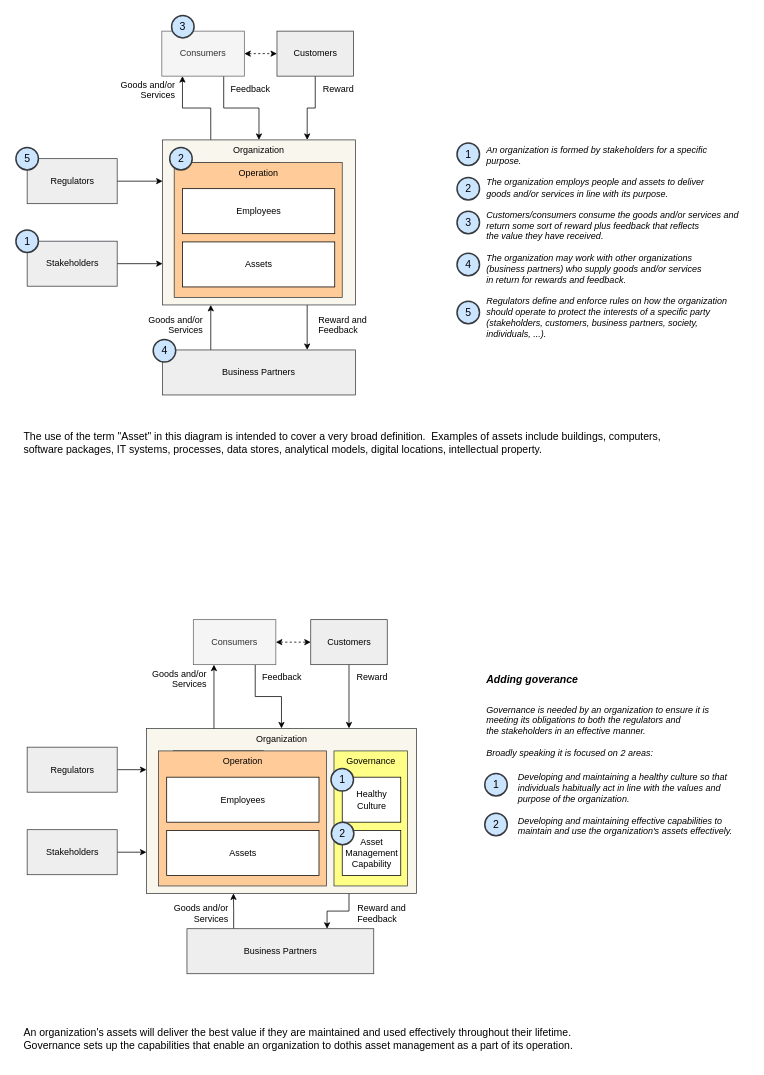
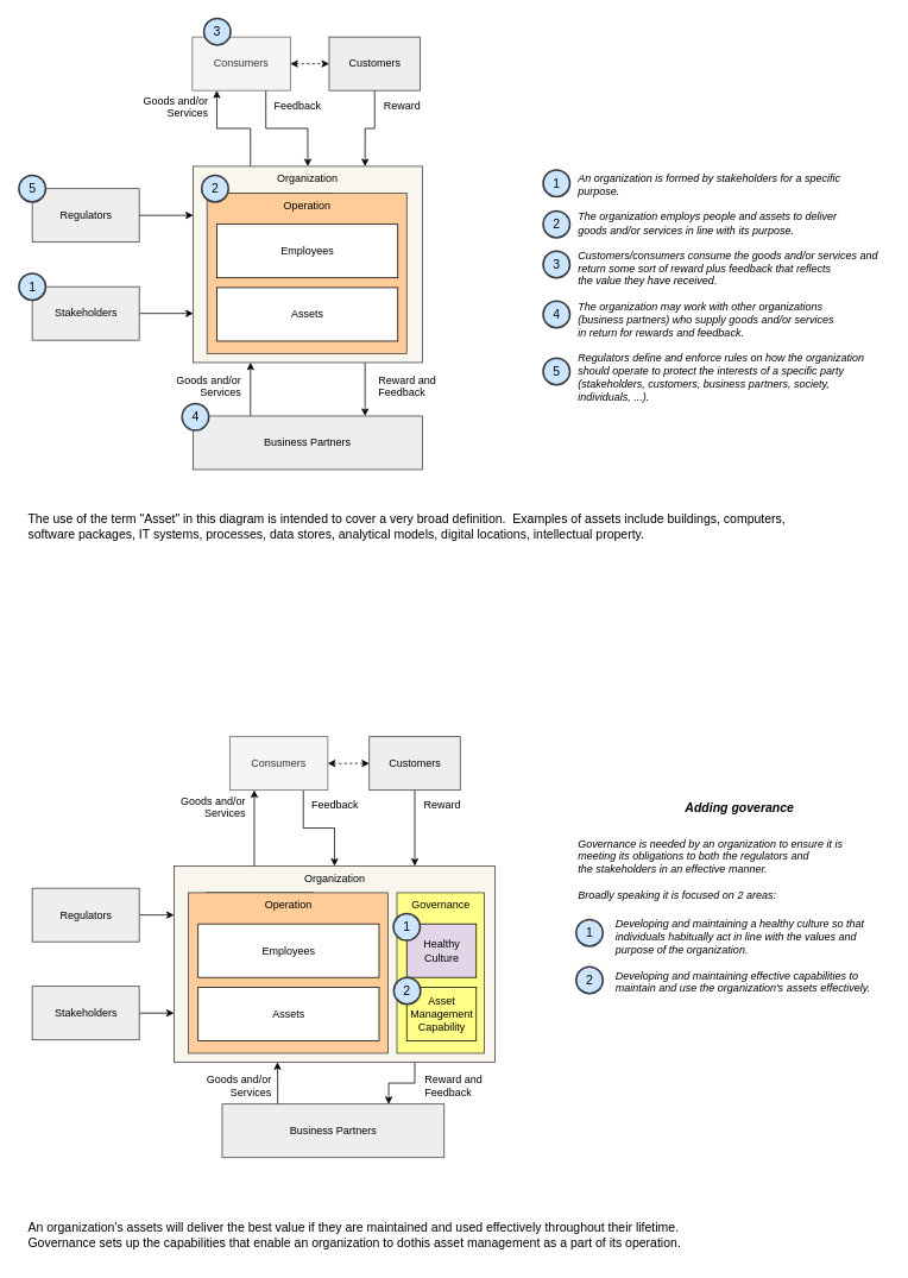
  <mxCell id="0" />
  <mxCell id="1" parent="0" />
  <mxCell id="2" style="edgeStyle=orthogonalEdgeStyle;rounded=0;orthogonalLoop=1;jettySize=auto;html=1;exitX=0.5;exitY=1;exitDx=0;exitDy=0;entryX=0.75;entryY=0;entryDx=0;entryDy=0;startArrow=none;startFill=0;strokeColor=#000000;fontSize=13;" parent="1" source="3" target="25" edge="1"><mxGeometry relative="1" as="geometry" /></mxCell>
  <mxCell id="3" value="Customers" style="rounded=0;whiteSpace=wrap;html=1;strokeColor=#36393d;strokeWidth=1;fillColor=#eeeeee;align=center;spacingRight=0;" parent="1" vertex="1"><mxGeometry x="368.5" y="41" width="102" height="60" as="geometry" /></mxCell>
  <mxCell id="4" value="Asset Management" style="rounded=0;whiteSpace=wrap;html=1;strokeColor=#000000;strokeWidth=1;" parent="1" vertex="1"><mxGeometry x="231.5" y="1090.5" width="120" height="60" as="geometry" /></mxCell>
  <mxCell id="5" style="edgeStyle=orthogonalEdgeStyle;rounded=0;orthogonalLoop=1;jettySize=auto;html=1;exitX=0.75;exitY=1;exitDx=0;exitDy=0;entryX=0.75;entryY=0;entryDx=0;entryDy=0;startArrow=none;startFill=0;strokeColor=#000000;" parent="1" source="6" target="10" edge="1"><mxGeometry relative="1" as="geometry" /></mxCell>
  <mxCell id="6" value="Organization" style="rounded=0;whiteSpace=wrap;html=1;strokeColor=#36393d;strokeWidth=1;verticalAlign=top;fillColor=#f9f7ed;" parent="1" vertex="1"><mxGeometry x="194.5" y="970.5" width="360" height="220" as="geometry" /></mxCell>
  <mxCell id="7" value="Culture" style="rounded=0;whiteSpace=wrap;html=1;strokeColor=#000000;strokeWidth=1;" parent="1" vertex="1"><mxGeometry x="230.5" y="1000.5" width="120" height="60" as="geometry" /></mxCell>
  <mxCell id="8" value="Operation" style="rounded=0;whiteSpace=wrap;html=1;strokeColor=#36393d;strokeWidth=1;verticalAlign=top;fillColor=#ffcc99;" parent="1" vertex="1"><mxGeometry x="210.5" y="1000.5" width="224" height="180" as="geometry" /></mxCell>
  <mxCell id="9" style="edgeStyle=orthogonalEdgeStyle;rounded=0;orthogonalLoop=1;jettySize=auto;html=1;exitX=0.25;exitY=0;exitDx=0;exitDy=0;entryX=0.322;entryY=1;entryDx=0;entryDy=0;entryPerimeter=0;startArrow=none;startFill=0;strokeColor=#000000;" parent="1" source="10" target="6" edge="1"><mxGeometry relative="1" as="geometry" /></mxCell>
  <mxCell id="10" value="Business Partners" style="rounded=0;whiteSpace=wrap;html=1;strokeColor=#36393d;strokeWidth=1;fillColor=#eeeeee;" parent="1" vertex="1"><mxGeometry x="248.5" y="1237.5" width="249" height="60" as="geometry" /></mxCell>
  <mxCell id="11" style="edgeStyle=orthogonalEdgeStyle;rounded=0;orthogonalLoop=1;jettySize=auto;html=1;exitX=1;exitY=0.5;exitDx=0;exitDy=0;entryX=0;entryY=0.75;entryDx=0;entryDy=0;strokeColor=#000000;" parent="1" source="12" target="6" edge="1"><mxGeometry relative="1" as="geometry" /></mxCell>
  <mxCell id="12" value="Stakeholders&lt;br&gt;" style="rounded=0;whiteSpace=wrap;html=1;strokeColor=#36393d;strokeWidth=1;fillColor=#eeeeee;" parent="1" vertex="1"><mxGeometry x="35.5" y="1105.5" width="120" height="60" as="geometry" /></mxCell>
  <mxCell id="13" style="edgeStyle=orthogonalEdgeStyle;rounded=0;orthogonalLoop=1;jettySize=auto;html=1;exitX=1;exitY=0.5;exitDx=0;exitDy=0;entryX=0;entryY=0.25;entryDx=0;entryDy=0;strokeColor=#000000;" parent="1" source="14" target="6" edge="1"><mxGeometry relative="1" as="geometry" /></mxCell>
  <mxCell id="14" value="Regulators&lt;br&gt;" style="rounded=0;whiteSpace=wrap;html=1;strokeColor=#36393d;strokeWidth=1;fillColor=#eeeeee;" parent="1" vertex="1"><mxGeometry x="35.5" y="995.5" width="120" height="60" as="geometry" /></mxCell>
  <mxCell id="15" value="Employees" style="rounded=0;whiteSpace=wrap;html=1;strokeColor=#000000;strokeWidth=1;" parent="1" vertex="1"><mxGeometry x="221.5" y="1035.5" width="203" height="60" as="geometry" /></mxCell>
  <mxCell id="16" value="Assets&lt;br&gt;" style="rounded=0;whiteSpace=wrap;html=1;strokeColor=#000000;strokeWidth=1;" parent="1" vertex="1"><mxGeometry x="221.5" y="1106.5" width="203" height="60" as="geometry" /></mxCell>
  <mxCell id="17" value="Governance" style="rounded=0;whiteSpace=wrap;html=1;strokeColor=#36393d;strokeWidth=1;verticalAlign=top;fillColor=#ffff88;" parent="1" vertex="1"><mxGeometry x="444.5" y="1000.5" width="98" height="180" as="geometry" /></mxCell>
- <mxCell id="18" value="Healthy&lt;br&gt;Culture" style="rounded=0;whiteSpace=wrap;html=1;strokeColor=#000000;strokeWidth=1;" parent="1" vertex="1"><mxGeometry x="455.5" y="1035.5" width="78" height="60" as="geometry" /></mxCell>
- <mxCell id="19" value="Asset&lt;br&gt;Management&lt;br&gt;Capability&lt;br&gt;" style="rounded=0;whiteSpace=wrap;html=1;strokeColor=#000000;strokeWidth=1;" parent="1" vertex="1"><mxGeometry x="455.5" y="1106.5" width="78" height="60" as="geometry" /></mxCell>
+ <mxCell id="18" value="Healthy&lt;br&gt;Culture" style="rounded=0;whiteSpace=wrap;html=1;strokeColor=#000000;strokeWidth=1;fillColor=#e1d5e7;" parent="1" vertex="1"><mxGeometry x="455.5" y="1035.5" width="78" height="60" as="geometry" /></mxCell>
+ <mxCell id="19" value="Asset&lt;br&gt;Management&lt;br&gt;Capability&lt;br&gt;" style="rounded=0;whiteSpace=wrap;html=1;strokeColor=#000000;strokeWidth=1;fillColor=#ffff88;" parent="1" vertex="1"><mxGeometry x="455.5" y="1106.5" width="78" height="60" as="geometry" /></mxCell>
  <mxCell id="20" value="Goods and/or&lt;br&gt;Services&lt;br&gt;" style="text;html=1;resizable=0;points=[];autosize=1;align=right;verticalAlign=top;spacingTop=-4;" parent="1" vertex="1"><mxGeometry x="214.5" y="1200.5" width="90" height="30" as="geometry" /></mxCell>
  <mxCell id="21" value="Reward and&lt;br&gt;Feedback&lt;br&gt;" style="text;html=1;resizable=0;points=[];autosize=1;align=left;verticalAlign=top;spacingTop=-4;" parent="1" vertex="1"><mxGeometry x="473.5" y="1200.5" width="80" height="30" as="geometry" /></mxCell>
  <mxCell id="22" value="Asset Management" style="rounded=0;whiteSpace=wrap;html=1;strokeColor=#000000;strokeWidth=1;" parent="1" vertex="1"><mxGeometry x="252.5" y="306" width="120" height="60" as="geometry" /></mxCell>
  <mxCell id="23" style="edgeStyle=orthogonalEdgeStyle;rounded=0;orthogonalLoop=1;jettySize=auto;html=1;exitX=0.25;exitY=0;exitDx=0;exitDy=0;entryX=0.25;entryY=1;entryDx=0;entryDy=0;strokeColor=#000000;" parent="1" source="25" target="31" edge="1"><mxGeometry relative="1" as="geometry" /></mxCell>
  <mxCell id="24" style="edgeStyle=orthogonalEdgeStyle;rounded=0;orthogonalLoop=1;jettySize=auto;html=1;exitX=0.75;exitY=1;exitDx=0;exitDy=0;entryX=0.75;entryY=0;entryDx=0;entryDy=0;startArrow=none;startFill=0;strokeColor=#000000;" parent="1" source="25" target="34" edge="1"><mxGeometry relative="1" as="geometry" /></mxCell>
  <mxCell id="25" value="Organization" style="rounded=0;whiteSpace=wrap;html=1;strokeColor=#36393d;strokeWidth=1;verticalAlign=top;fillColor=#f9f7ed;" parent="1" vertex="1"><mxGeometry x="216" y="186" width="257" height="220" as="geometry" /></mxCell>
  <mxCell id="26" value="Culture" style="rounded=0;whiteSpace=wrap;html=1;strokeColor=#000000;strokeWidth=1;" parent="1" vertex="1"><mxGeometry x="251.5" y="216" width="120" height="60" as="geometry" /></mxCell>
  <mxCell id="27" value="Operation" style="rounded=0;whiteSpace=wrap;html=1;strokeColor=#36393d;strokeWidth=1;verticalAlign=top;fillColor=#ffcc99;" parent="1" vertex="1"><mxGeometry x="231.5" y="216" width="224" height="180" as="geometry" /></mxCell>
  <mxCell id="28" value="Goods and/or&lt;br&gt;Services&lt;br&gt;" style="text;html=1;resizable=0;points=[];autosize=1;align=right;verticalAlign=top;spacingTop=-4;" parent="1" vertex="1"><mxGeometry x="143.5" y="103" width="90" height="30" as="geometry" /></mxCell>
  <mxCell id="29" style="edgeStyle=orthogonalEdgeStyle;rounded=0;orthogonalLoop=1;jettySize=auto;html=1;exitX=0.75;exitY=1;exitDx=0;exitDy=0;entryX=0.5;entryY=0;entryDx=0;entryDy=0;strokeColor=#000000;" parent="1" source="31" target="25" edge="1"><mxGeometry relative="1" as="geometry" /></mxCell>
  <mxCell id="30" style="edgeStyle=orthogonalEdgeStyle;rounded=0;orthogonalLoop=1;jettySize=auto;html=1;exitX=1;exitY=0.5;exitDx=0;exitDy=0;entryX=0;entryY=0.5;entryDx=0;entryDy=0;startArrow=classic;startFill=1;strokeColor=#000000;fontSize=13;dashed=1;" parent="1" source="31" target="3" edge="1"><mxGeometry relative="1" as="geometry" /></mxCell>
  <mxCell id="31" value="Consumers" style="rounded=0;whiteSpace=wrap;html=1;strokeColor=#666666;strokeWidth=1;fillColor=#f5f5f5;fontColor=#333333;" parent="1" vertex="1"><mxGeometry x="215" y="41" width="110" height="60" as="geometry" /></mxCell>
  <mxCell id="32" value="Feedback&lt;br&gt;" style="text;html=1;resizable=0;points=[];autosize=1;align=left;verticalAlign=top;spacingTop=-4;" parent="1" vertex="1"><mxGeometry x="304.5" y="108" width="70" height="20" as="geometry" /></mxCell>
  <mxCell id="33" style="edgeStyle=orthogonalEdgeStyle;rounded=0;orthogonalLoop=1;jettySize=auto;html=1;exitX=0.25;exitY=0;exitDx=0;exitDy=0;entryX=0.25;entryY=1;entryDx=0;entryDy=0;startArrow=none;startFill=0;strokeColor=#000000;" parent="1" source="34" target="25" edge="1"><mxGeometry relative="1" as="geometry" /></mxCell>
  <mxCell id="34" value="Business Partners" style="rounded=0;whiteSpace=wrap;html=1;strokeColor=#36393d;strokeWidth=1;fillColor=#eeeeee;" parent="1" vertex="1"><mxGeometry x="216" y="466" width="257" height="60" as="geometry" /></mxCell>
  <mxCell id="35" style="edgeStyle=orthogonalEdgeStyle;rounded=0;orthogonalLoop=1;jettySize=auto;html=1;exitX=1;exitY=0.5;exitDx=0;exitDy=0;entryX=0;entryY=0.75;entryDx=0;entryDy=0;strokeColor=#000000;" parent="1" source="36" target="25" edge="1"><mxGeometry relative="1" as="geometry" /></mxCell>
  <mxCell id="36" value="Stakeholders&lt;br&gt;" style="rounded=0;whiteSpace=wrap;html=1;strokeColor=#36393d;strokeWidth=1;fillColor=#eeeeee;" parent="1" vertex="1"><mxGeometry x="35.5" y="321" width="120" height="60" as="geometry" /></mxCell>
  <mxCell id="37" style="edgeStyle=orthogonalEdgeStyle;rounded=0;orthogonalLoop=1;jettySize=auto;html=1;exitX=1;exitY=0.5;exitDx=0;exitDy=0;entryX=0;entryY=0.25;entryDx=0;entryDy=0;strokeColor=#000000;" parent="1" source="38" target="25" edge="1"><mxGeometry relative="1" as="geometry" /></mxCell>
  <mxCell id="38" value="Regulators&lt;br&gt;" style="rounded=0;whiteSpace=wrap;html=1;strokeColor=#36393d;strokeWidth=1;fillColor=#eeeeee;" parent="1" vertex="1"><mxGeometry x="35.5" y="211" width="120" height="60" as="geometry" /></mxCell>
  <mxCell id="39" value="Employees" style="rounded=0;whiteSpace=wrap;html=1;strokeColor=#000000;strokeWidth=1;" parent="1" vertex="1"><mxGeometry x="242.5" y="251" width="203" height="60" as="geometry" /></mxCell>
  <mxCell id="40" value="Assets&lt;br&gt;" style="rounded=0;whiteSpace=wrap;html=1;strokeColor=#000000;strokeWidth=1;" parent="1" vertex="1"><mxGeometry x="242.5" y="322" width="203" height="60" as="geometry" /></mxCell>
  <mxCell id="41" value="Goods and/or&lt;br&gt;Services&lt;br&gt;" style="text;html=1;resizable=0;points=[];autosize=1;align=right;verticalAlign=top;spacingTop=-4;" parent="1" vertex="1"><mxGeometry x="180.5" y="416" width="90" height="30" as="geometry" /></mxCell>
  <mxCell id="42" value="Reward and&lt;br&gt;Feedback&lt;br&gt;" style="text;html=1;resizable=0;points=[];autosize=1;align=left;verticalAlign=top;spacingTop=-4;" parent="1" vertex="1"><mxGeometry x="421.5" y="416" width="80" height="30" as="geometry" /></mxCell>
  <mxCell id="43" value="&lt;span&gt;An organization is formed by stakeholders for a specific&lt;/span&gt;&lt;br&gt;&lt;span&gt;purpose.&lt;br&gt;&lt;/span&gt;&lt;br&gt;&lt;span&gt;The organization employs people and assets to deliver&lt;br&gt;goods and/or services in line with its purpose.&lt;br&gt;&lt;/span&gt;&lt;br&gt;&lt;span&gt;Customers/consumers consume the goods and/or services and&lt;br&gt;return some sort of reward plus feedback that reflects&lt;br&gt;the value they have received.&lt;br&gt;&lt;/span&gt;&lt;br&gt;&lt;span&gt;The organization may work with other organizations&lt;br&gt;(business partners) who supply goods and/or services&lt;br&gt;in return for rewards and feedback.&lt;br&gt;&lt;/span&gt;&lt;br&gt;&lt;span&gt;Regulators define and enforce rules on how the organization &lt;br&gt;should operate to protect the interests of a specific party &lt;br&gt;(stakeholders, customers, business partners, society,&lt;br&gt;individuals, ...).&lt;/span&gt;&lt;br&gt;" style="text;html=1;resizable=1;points=[];autosize=1;align=left;verticalAlign=top;spacingTop=-4;container=0;imageAspect=0;overflow=visible;fontStyle=2" parent="1" vertex="1"><mxGeometry x="645.5" y="190" width="350" height="250" as="geometry" /></mxCell>
  <mxCell id="44" value="&lt;div style=&quot;text-align: center&quot;&gt;&lt;span&gt;1&lt;/span&gt;&lt;/div&gt;" style="ellipse;whiteSpace=wrap;html=1;aspect=fixed;strokeColor=#36393d;strokeWidth=2;fontSize=14;align=center;fillColor=#cce5ff;" parent="1" vertex="1"><mxGeometry x="608.5" y="190" width="30" height="30" as="geometry" /></mxCell>
  <mxCell id="45" value="&lt;div style=&quot;text-align: center&quot;&gt;&lt;span&gt;2&lt;/span&gt;&lt;/div&gt;" style="ellipse;whiteSpace=wrap;html=1;aspect=fixed;strokeColor=#36393d;strokeWidth=2;fontSize=14;align=center;fillColor=#cce5ff;" parent="1" vertex="1"><mxGeometry x="608.5" y="236" width="30" height="30" as="geometry" /></mxCell>
  <mxCell id="46" value="&lt;div style=&quot;text-align: center&quot;&gt;&lt;span&gt;3&lt;/span&gt;&lt;/div&gt;" style="ellipse;whiteSpace=wrap;html=1;aspect=fixed;strokeColor=#36393d;strokeWidth=2;fontSize=14;align=center;fillColor=#cce5ff;" parent="1" vertex="1"><mxGeometry x="608.5" y="281" width="30" height="30" as="geometry" /></mxCell>
  <mxCell id="47" value="&lt;div style=&quot;text-align: center&quot;&gt;&lt;span&gt;4&lt;/span&gt;&lt;/div&gt;" style="ellipse;whiteSpace=wrap;html=1;aspect=fixed;strokeColor=#36393d;strokeWidth=2;fontSize=14;align=center;fillColor=#cce5ff;" parent="1" vertex="1"><mxGeometry x="608.5" y="337" width="30" height="30" as="geometry" /></mxCell>
  <mxCell id="48" value="&lt;div style=&quot;text-align: center&quot;&gt;&lt;span&gt;5&lt;/span&gt;&lt;/div&gt;" style="ellipse;whiteSpace=wrap;html=1;aspect=fixed;strokeColor=#36393d;strokeWidth=2;fontSize=14;align=center;fillColor=#cce5ff;" parent="1" vertex="1"><mxGeometry x="608.5" y="401" width="30" height="30" as="geometry" /></mxCell>
  <mxCell id="49" value="&lt;div style=&quot;text-align: center&quot;&gt;&lt;span&gt;1&lt;/span&gt;&lt;/div&gt;" style="ellipse;whiteSpace=wrap;html=1;aspect=fixed;strokeColor=#36393d;strokeWidth=2;fontSize=14;align=center;fillColor=#cce5ff;" parent="1" vertex="1"><mxGeometry x="20.5" y="306" width="30" height="30" as="geometry" /></mxCell>
  <mxCell id="50" value="&lt;div style=&quot;text-align: center&quot;&gt;&lt;span&gt;2&lt;/span&gt;&lt;/div&gt;" style="ellipse;whiteSpace=wrap;html=1;aspect=fixed;strokeColor=#36393d;strokeWidth=2;fontSize=14;align=center;fillColor=#cce5ff;" parent="1" vertex="1"><mxGeometry x="225.5" y="196" width="30" height="30" as="geometry" /></mxCell>
  <mxCell id="51" value="&lt;div style=&quot;text-align: center&quot;&gt;&lt;span&gt;3&lt;/span&gt;&lt;/div&gt;" style="ellipse;whiteSpace=wrap;html=1;aspect=fixed;strokeColor=#36393d;strokeWidth=2;fontSize=14;align=center;fillColor=#cce5ff;" parent="1" vertex="1"><mxGeometry x="228" y="20" width="30" height="30" as="geometry" /></mxCell>
  <mxCell id="52" value="&lt;div style=&quot;text-align: center&quot;&gt;&lt;span&gt;4&lt;/span&gt;&lt;/div&gt;" style="ellipse;whiteSpace=wrap;html=1;aspect=fixed;strokeColor=#36393d;strokeWidth=2;fontSize=14;align=center;fillColor=#cce5ff;" parent="1" vertex="1"><mxGeometry x="203.5" y="452" width="30" height="30" as="geometry" /></mxCell>
  <mxCell id="53" value="&lt;div style=&quot;text-align: center&quot;&gt;&lt;span&gt;5&lt;/span&gt;&lt;/div&gt;" style="ellipse;whiteSpace=wrap;html=1;aspect=fixed;strokeColor=#36393d;strokeWidth=2;fontSize=14;align=center;fillColor=#cce5ff;" parent="1" vertex="1"><mxGeometry x="20.5" y="196" width="30" height="30" as="geometry" /></mxCell>
- <mxCell id="54" value="Adding goverance" style="text;html=1;fontStyle=3;fontSize=14;" parent="1" vertex="1"><mxGeometry x="645.5" y="891" width="193" height="30" as="geometry" /></mxCell>
+ <mxCell id="54" value="Adding goverance" style="text;html=1;fontStyle=3;fontSize=14;" parent="1" vertex="1"><mxGeometry x="765.5" y="891" width="193" height="30" as="geometry" /></mxCell>
  <mxCell id="55" value="Governance is needed by an organization to ensure it is&lt;br&gt;meeting its obligations to both the regulators and&lt;br&gt;the stakeholders in an effective manner.&lt;br&gt;&lt;br&gt;Broadly speaking it is focused on 2 areas:&lt;br&gt;" style="text;html=1;resizable=1;points=[];autosize=1;align=left;verticalAlign=top;spacingTop=-4;container=0;imageAspect=0;overflow=visible;fontStyle=2" parent="1" vertex="1"><mxGeometry x="645.5" y="935.5" width="310" height="70" as="geometry" /></mxCell>
  <mxCell id="56" value="Developing and maintaining a healthy culture so that&lt;br&gt;individuals habitually act in line with the values and&lt;br&gt;purpose of the organization.&lt;br&gt;&lt;br&gt;Developing and maintaining effective capabilities to&lt;br&gt;maintain and use the organization's assets effectively.&lt;br&gt;" style="text;html=1;resizable=1;points=[];autosize=1;align=left;verticalAlign=top;spacingTop=-4;container=0;imageAspect=0;overflow=visible;fontStyle=2" parent="1" vertex="1"><mxGeometry x="688" y="1025.5" width="300" height="90" as="geometry" /></mxCell>
  <mxCell id="57" value="&lt;div style=&quot;text-align: center&quot;&gt;&lt;span&gt;1&lt;/span&gt;&lt;/div&gt;" style="ellipse;whiteSpace=wrap;html=1;aspect=fixed;strokeColor=#36393d;strokeWidth=2;fontSize=14;align=center;fillColor=#cce5ff;" parent="1" vertex="1"><mxGeometry x="645.5" y="1030.5" width="30" height="30" as="geometry" /></mxCell>
  <mxCell id="58" value="&lt;div style=&quot;text-align: center&quot;&gt;&lt;span&gt;2&lt;/span&gt;&lt;/div&gt;" style="ellipse;whiteSpace=wrap;html=1;aspect=fixed;strokeColor=#36393d;strokeWidth=2;fontSize=14;align=center;fillColor=#cce5ff;" parent="1" vertex="1"><mxGeometry x="645.5" y="1083.5" width="30" height="30" as="geometry" /></mxCell>
  <mxCell id="59" value="&lt;div style=&quot;text-align: center&quot;&gt;&lt;span&gt;1&lt;/span&gt;&lt;/div&gt;" style="ellipse;whiteSpace=wrap;html=1;aspect=fixed;strokeColor=#36393d;strokeWidth=2;fontSize=14;align=center;fillColor=#cce5ff;" parent="1" vertex="1"><mxGeometry x="440.5" y="1024" width="30" height="30" as="geometry" /></mxCell>
  <mxCell id="60" value="&lt;div style=&quot;text-align: center&quot;&gt;&lt;span&gt;2&lt;/span&gt;&lt;/div&gt;" style="ellipse;whiteSpace=wrap;html=1;aspect=fixed;strokeColor=#36393d;strokeWidth=2;fontSize=14;align=center;fillColor=#cce5ff;" parent="1" vertex="1"><mxGeometry x="441" y="1095.5" width="30" height="30" as="geometry" /></mxCell>
  <mxCell id="61" value="The use of the term &quot;Asset&quot; in this diagram is intended to cover a very broad definition.&amp;nbsp; Examples of assets include buildings, computers,&lt;br&gt;software packages, IT systems, processes, data stores, analytical models, digital locations, intellectual property." style="text;html=1;resizable=0;points=[];autosize=1;align=left;verticalAlign=top;spacingTop=-4;fontSize=14;" parent="1" vertex="1"><mxGeometry x="28.5" y="571" width="870" height="40" as="geometry" /></mxCell>
  <mxCell id="62" value="An organization's assets will deliver the best value if they are maintained and used effectively throughout their lifetime.&lt;br&gt;Governance sets up the capabilities that enable an organization to dothis asset management as a part of its operation." style="text;html=1;fontSize=14;autosize=1;" parent="1" vertex="1"><mxGeometry x="29" y="1361" width="764" height="50" as="geometry" /></mxCell>
  <mxCell id="63" value="Reward&lt;br&gt;" style="text;html=1;resizable=0;points=[];autosize=1;align=left;verticalAlign=top;spacingTop=-4;" parent="1" vertex="1"><mxGeometry x="427.5" y="108" width="60" height="20" as="geometry" /></mxCell>
  <mxCell id="64" style="edgeStyle=orthogonalEdgeStyle;rounded=0;orthogonalLoop=1;jettySize=auto;html=1;exitX=0.5;exitY=1;exitDx=0;exitDy=0;entryX=0.75;entryY=0;entryDx=0;entryDy=0;startArrow=none;startFill=0;strokeColor=#000000;fontSize=13;" parent="1" source="65" target="6" edge="1"><mxGeometry relative="1" as="geometry"><mxPoint x="469" y="970.5" as="targetPoint" /></mxGeometry></mxCell>
  <mxCell id="65" value="Customers" style="rounded=0;whiteSpace=wrap;html=1;strokeColor=#36393d;strokeWidth=1;fillColor=#eeeeee;align=center;spacingRight=0;" parent="1" vertex="1"><mxGeometry x="413.5" y="825.5" width="102" height="60" as="geometry" /></mxCell>
  <mxCell id="66" style="edgeStyle=orthogonalEdgeStyle;rounded=0;orthogonalLoop=1;jettySize=auto;html=1;exitX=0.25;exitY=0;exitDx=0;exitDy=0;entryX=0.25;entryY=1;entryDx=0;entryDy=0;strokeColor=#000000;" parent="1" source="6" target="70" edge="1"><mxGeometry relative="1" as="geometry"><mxPoint x="340" y="970.5" as="sourcePoint" /></mxGeometry></mxCell>
  <mxCell id="67" value="Goods and/or&lt;br&gt;Services&lt;br&gt;" style="text;html=1;resizable=0;points=[];autosize=1;align=right;verticalAlign=top;spacingTop=-4;" parent="1" vertex="1"><mxGeometry x="185.5" y="887.5" width="90" height="30" as="geometry" /></mxCell>
  <mxCell id="68" style="edgeStyle=orthogonalEdgeStyle;rounded=0;orthogonalLoop=1;jettySize=auto;html=1;exitX=0.75;exitY=1;exitDx=0;exitDy=0;entryX=0.5;entryY=0;entryDx=0;entryDy=0;strokeColor=#000000;" parent="1" source="70" target="6" edge="1"><mxGeometry relative="1" as="geometry"><mxPoint x="405" y="970.5" as="targetPoint" /></mxGeometry></mxCell>
  <mxCell id="69" style="edgeStyle=orthogonalEdgeStyle;rounded=0;orthogonalLoop=1;jettySize=auto;html=1;exitX=1;exitY=0.5;exitDx=0;exitDy=0;entryX=0;entryY=0.5;entryDx=0;entryDy=0;startArrow=classic;startFill=1;strokeColor=#000000;fontSize=13;dashed=1;" parent="1" source="70" target="65" edge="1"><mxGeometry relative="1" as="geometry" /></mxCell>
  <mxCell id="70" value="Consumers" style="rounded=0;whiteSpace=wrap;html=1;strokeColor=#666666;strokeWidth=1;fillColor=#f5f5f5;fontColor=#333333;" parent="1" vertex="1"><mxGeometry x="257" y="825.5" width="110" height="60" as="geometry" /></mxCell>
  <mxCell id="71" value="Feedback&lt;br&gt;" style="text;html=1;resizable=0;points=[];autosize=1;align=left;verticalAlign=top;spacingTop=-4;" parent="1" vertex="1"><mxGeometry x="346.5" y="892.5" width="70" height="20" as="geometry" /></mxCell>
  <mxCell id="72" value="Reward&lt;br&gt;" style="text;html=1;resizable=0;points=[];autosize=1;align=left;verticalAlign=top;spacingTop=-4;" parent="1" vertex="1"><mxGeometry x="472.5" y="892.5" width="60" height="20" as="geometry" /></mxCell>
